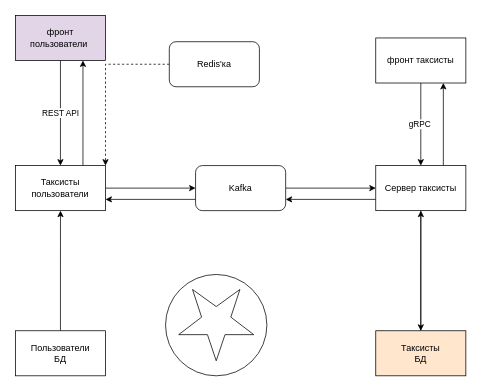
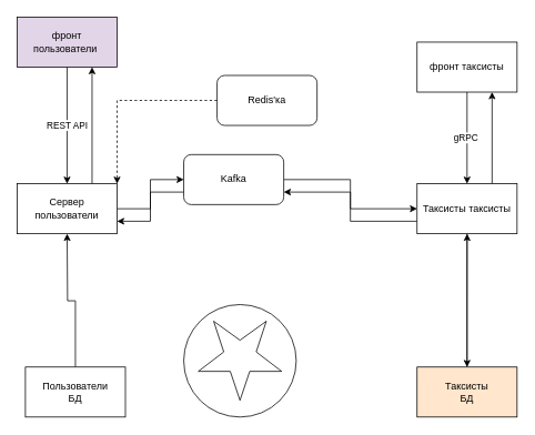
  <mxCell id="0" />
  <mxCell id="1" parent="0" />
  <mxCell id="2" value="" style="ellipse;whiteSpace=wrap;html=1;aspect=fixed;" vertex="1" parent="1"><mxGeometry x="220" y="365" width="135" height="135" as="geometry" /></mxCell>
  <mxCell id="3" style="edgeStyle=orthogonalEdgeStyle;rounded=0;orthogonalLoop=1;jettySize=auto;html=1;exitX=0.5;exitY=0;exitDx=0;exitDy=0;" edge="1" parent="1" source="4"><mxGeometry relative="1" as="geometry"><mxPoint x="80.059" y="280" as="targetPoint" /></mxGeometry></mxCell>
- <mxCell id="4" value="Пользователи&lt;br&gt;БД" style="rounded=0;whiteSpace=wrap;html=1;" vertex="1" parent="1"><mxGeometry x="20" y="440" width="120" height="60" as="geometry" /></mxCell>
+ <mxCell id="4" value="Пользователи&lt;br&gt;БД" style="rounded=0;whiteSpace=wrap;html=1;" vertex="1" parent="1"><mxGeometry x="30" y="440" width="120" height="60" as="geometry" /></mxCell>
  <mxCell id="5" style="edgeStyle=orthogonalEdgeStyle;rounded=0;orthogonalLoop=1;jettySize=auto;html=1;exitX=0.5;exitY=0;exitDx=0;exitDy=0;" edge="1" parent="1" source="6"><mxGeometry relative="1" as="geometry"><mxPoint x="560.059" y="280" as="targetPoint" /></mxGeometry></mxCell>
  <mxCell id="6" value="Таксисты&lt;div&gt;БД&lt;/div&gt;" style="rounded=0;whiteSpace=wrap;html=1;fillColor=#ffe6cc;" vertex="1" parent="1"><mxGeometry x="500" y="440" width="120" height="60" as="geometry" /></mxCell>
  <mxCell id="7" style="edgeStyle=orthogonalEdgeStyle;rounded=0;orthogonalLoop=1;jettySize=auto;html=1;exitX=0;exitY=0.75;exitDx=0;exitDy=0;entryX=1;entryY=0.75;entryDx=0;entryDy=0;" edge="1" parent="1" source="10" target="20"><mxGeometry relative="1" as="geometry" /></mxCell>
  <mxCell id="8" style="edgeStyle=orthogonalEdgeStyle;rounded=0;orthogonalLoop=1;jettySize=auto;html=1;exitX=0.5;exitY=1;exitDx=0;exitDy=0;entryX=0.5;entryY=0;entryDx=0;entryDy=0;" edge="1" parent="1" source="10" target="6"><mxGeometry relative="1" as="geometry" /></mxCell>
  <mxCell id="9" style="edgeStyle=orthogonalEdgeStyle;rounded=0;orthogonalLoop=1;jettySize=auto;html=1;exitX=0.75;exitY=0;exitDx=0;exitDy=0;entryX=0.75;entryY=1;entryDx=0;entryDy=0;" edge="1" parent="1" source="10" target="17"><mxGeometry relative="1" as="geometry" /></mxCell>
- <mxCell id="10" value="Сервер таксисты" style="rounded=0;whiteSpace=wrap;html=1;" vertex="1" parent="1"><mxGeometry x="500" y="220" width="120" height="60" as="geometry" /></mxCell>
+ <mxCell id="10" value="Таксисты таксисты" style="rounded=0;whiteSpace=wrap;html=1;" vertex="1" parent="1"><mxGeometry x="500" y="220" width="120" height="60" as="geometry" /></mxCell>
  <mxCell id="11" style="edgeStyle=orthogonalEdgeStyle;rounded=0;orthogonalLoop=1;jettySize=auto;html=1;entryX=0;entryY=0.5;entryDx=0;entryDy=0;" edge="1" parent="1" source="13" target="20"><mxGeometry relative="1" as="geometry" /></mxCell>
  <mxCell id="12" style="edgeStyle=orthogonalEdgeStyle;rounded=0;orthogonalLoop=1;jettySize=auto;html=1;exitX=0.75;exitY=0;exitDx=0;exitDy=0;entryX=0.75;entryY=1;entryDx=0;entryDy=0;" edge="1" parent="1" source="13" target="15"><mxGeometry relative="1" as="geometry" /></mxCell>
- <mxCell id="13" value="Таксисты пользователи" style="rounded=0;whiteSpace=wrap;html=1;" vertex="1" parent="1"><mxGeometry x="20" y="220" width="120" height="60" as="geometry" /></mxCell>
+ <mxCell id="13" value="Сервер пользователи" style="rounded=0;whiteSpace=wrap;html=1;" vertex="1" parent="1"><mxGeometry x="20" y="220" width="120" height="60" as="geometry" /></mxCell>
  <mxCell id="14" value="REST API" style="edgeStyle=orthogonalEdgeStyle;rounded=0;orthogonalLoop=1;jettySize=auto;html=1;entryX=0.5;entryY=0;entryDx=0;entryDy=0;" edge="1" parent="1" source="15" target="13"><mxGeometry relative="1" as="geometry" /></mxCell>
  <mxCell id="15" value="фронт пользователи&lt;span style=&quot;white-space: pre;&quot;&gt;&#09;&lt;/span&gt;" style="rounded=0;whiteSpace=wrap;html=1;fillColor=#e1d5e7;" vertex="1" parent="1"><mxGeometry x="20" y="20" width="120" height="60" as="geometry" /></mxCell>
  <mxCell id="16" value="gRPC&amp;nbsp;" style="edgeStyle=orthogonalEdgeStyle;rounded=0;orthogonalLoop=1;jettySize=auto;html=1;entryX=0.5;entryY=0;entryDx=0;entryDy=0;" edge="1" parent="1" source="17" target="10"><mxGeometry relative="1" as="geometry" /></mxCell>
  <mxCell id="17" value="фронт таксисты" style="rounded=0;whiteSpace=wrap;html=1;" vertex="1" parent="1"><mxGeometry x="500" y="50" width="120" height="60" as="geometry" /></mxCell>
  <mxCell id="18" style="edgeStyle=orthogonalEdgeStyle;rounded=0;orthogonalLoop=1;jettySize=auto;html=1;entryX=0;entryY=0.5;entryDx=0;entryDy=0;" edge="1" parent="1" source="20" target="10"><mxGeometry relative="1" as="geometry" /></mxCell>
  <mxCell id="19" style="edgeStyle=orthogonalEdgeStyle;rounded=0;orthogonalLoop=1;jettySize=auto;html=1;exitX=0;exitY=0.75;exitDx=0;exitDy=0;entryX=1;entryY=0.75;entryDx=0;entryDy=0;" edge="1" parent="1" source="20" target="13"><mxGeometry relative="1" as="geometry" /></mxCell>
- <mxCell id="20" value="Kafka" style="rounded=1;whiteSpace=wrap;html=1;" vertex="1" parent="1"><mxGeometry x="260" y="220" width="120" height="60" as="geometry" /></mxCell>
+ <mxCell id="20" value="Kafka" style="rounded=1;whiteSpace=wrap;html=1;" vertex="1" parent="1"><mxGeometry x="220" y="185" width="120" height="60" as="geometry" /></mxCell>
  <mxCell id="21" style="edgeStyle=orthogonalEdgeStyle;rounded=0;orthogonalLoop=1;jettySize=auto;html=1;entryX=1;entryY=0;entryDx=0;entryDy=0;dashed=1;" edge="1" parent="1" source="22" target="13"><mxGeometry relative="1" as="geometry" /></mxCell>
- <mxCell id="22" value="Redis'ка" style="rounded=1;whiteSpace=wrap;html=1;" vertex="1" parent="1"><mxGeometry x="225" y="55" width="120" height="60" as="geometry" /></mxCell>
+ <mxCell id="22" value="Redis'ка" style="rounded=1;whiteSpace=wrap;html=1;" vertex="1" parent="1"><mxGeometry x="260" y="90" width="120" height="60" as="geometry" /></mxCell>
  <mxCell id="23" value="" style="verticalLabelPosition=bottom;verticalAlign=top;html=1;shape=mxgraph.basic.star;rotation=-180;" vertex="1" parent="1"><mxGeometry x="237.5" y="385" width="100" height="95" as="geometry" /></mxCell>
